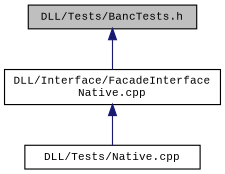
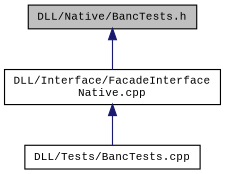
  digraph {
    fontname="Liberation Mono"
    node [color=black fillcolor=white fontname="Liberation Mono" fontsize=10 shape=record style=filled]
    edge [color=midnightblue dir=back fontname="Liberation Mono" fontsize=10 labelfontname=Helvetica labelfontsize=10 style=solid]
-   n1 [fillcolor=grey75 fontcolor=black height=0.2 label="DLL/Tests/BancTests.h" width=0.4]
+   n1 [fillcolor=grey75 fontcolor=black height=0.2 label="DLL/Native/BancTests.h" width=0.4]
    n2 [height=0.2 label="DLL/Interface/FacadeInterface\lNative.cpp" width=0.4]
-   n3 [height=0.2 label="DLL/Tests/Native.cpp" width=0.4]
+   n3 [height=0.2 label="DLL/Tests/BancTests.cpp" width=0.4]
    n1 -> n2
    n2 -> n3
  }
